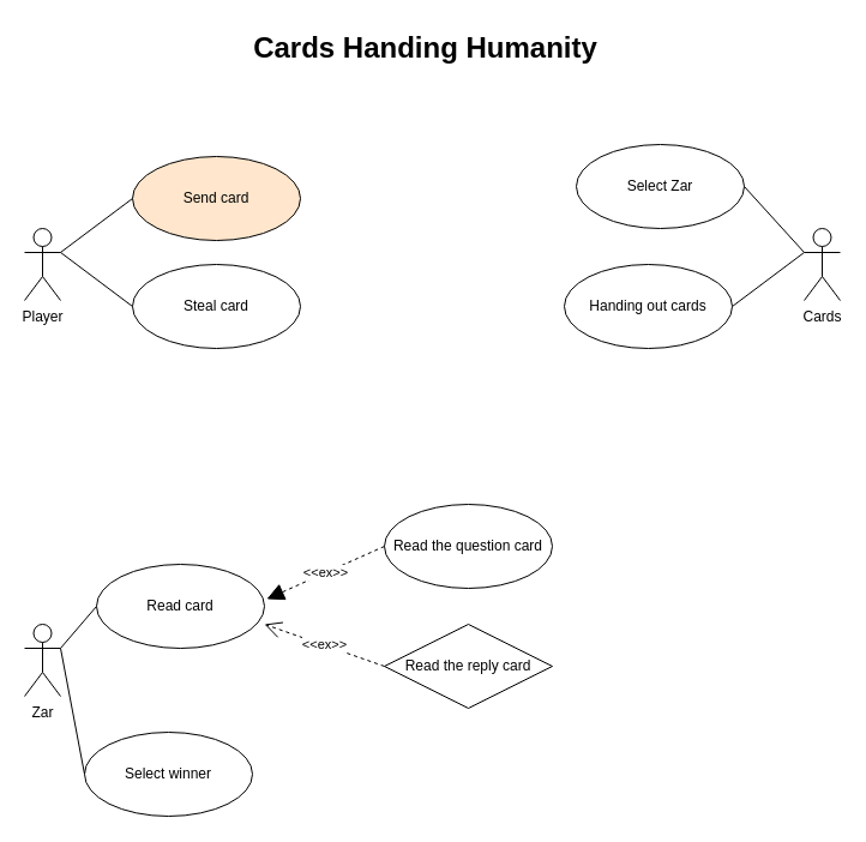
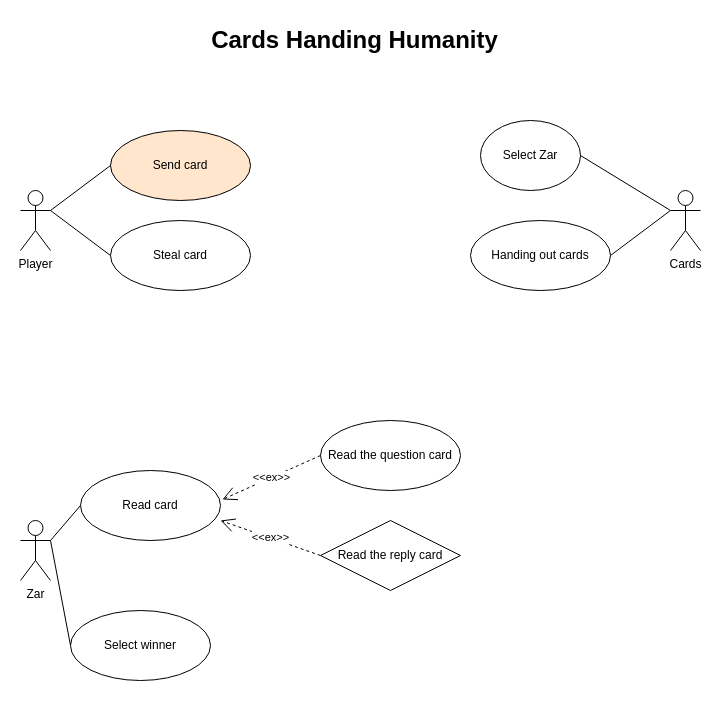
  <mxCell id="0" />
  <mxCell id="1" parent="0" />
  <mxCell id="2" value="&lt;div&gt;Player&lt;/div&gt;" style="shape=umlActor;verticalLabelPosition=bottom;verticalAlign=top;html=1;outlineConnect=0;" vertex="1" parent="1"><mxGeometry x="20" y="190" width="30" height="60" as="geometry" /></mxCell>
  <mxCell id="3" value="Zar" style="shape=umlActor;verticalLabelPosition=bottom;verticalAlign=top;html=1;outlineConnect=0;" vertex="1" parent="1"><mxGeometry x="20" y="520" width="30" height="60" as="geometry" /></mxCell>
  <mxCell id="4" value="&lt;div&gt;Cards&lt;/div&gt;" style="shape=umlActor;verticalLabelPosition=bottom;verticalAlign=top;html=1;outlineConnect=0;" vertex="1" parent="1"><mxGeometry x="670" y="190" width="30" height="60" as="geometry" /></mxCell>
- <mxCell id="5" value="Select Zar" style="ellipse;whiteSpace=wrap;html=1;" vertex="1" parent="1"><mxGeometry x="480" y="120" width="140" height="70" as="geometry" /></mxCell>
+ <mxCell id="5" value="Select Zar" style="ellipse;whiteSpace=wrap;html=1;" vertex="1" parent="1"><mxGeometry x="480" y="120" width="100" height="70" as="geometry" /></mxCell>
  <mxCell id="6" value="&lt;div&gt;Read card&lt;/div&gt;" style="ellipse;whiteSpace=wrap;html=1;" vertex="1" parent="1"><mxGeometry x="80" y="470" width="140" height="70" as="geometry" /></mxCell>
  <mxCell id="7" value="Select winner" style="ellipse;whiteSpace=wrap;html=1;" vertex="1" parent="1"><mxGeometry x="70" y="610" width="140" height="70" as="geometry" /></mxCell>
  <mxCell id="8" value="Read the question card" style="ellipse;whiteSpace=wrap;html=1;" vertex="1" parent="1"><mxGeometry x="320" y="420" width="140" height="70" as="geometry" /></mxCell>
  <mxCell id="9" value="Read the reply card" style="rhombus;whiteSpace=wrap;html=1;" vertex="1" parent="1"><mxGeometry x="320" y="520" width="140" height="70" as="geometry" /></mxCell>
  <mxCell id="10" value="&lt;div&gt;Send card&lt;/div&gt;" style="ellipse;whiteSpace=wrap;html=1;fillColor=#ffe6cc;" vertex="1" parent="1"><mxGeometry x="110" y="130" width="140" height="70" as="geometry" /></mxCell>
  <mxCell id="11" value="Steal card" style="ellipse;whiteSpace=wrap;html=1;" vertex="1" parent="1"><mxGeometry x="110" y="220" width="140" height="70" as="geometry" /></mxCell>
  <mxCell id="12" value="" style="endArrow=none;html=1;rounded=0;exitX=1;exitY=0.333;exitDx=0;exitDy=0;exitPerimeter=0;entryX=0;entryY=0.5;entryDx=0;entryDy=0;" edge="1" parent="1" source="2" target="10"><mxGeometry width="50" height="50" relative="1" as="geometry"><mxPoint x="330" y="390" as="sourcePoint" /><mxPoint x="380" y="340" as="targetPoint" /></mxGeometry></mxCell>
  <mxCell id="13" value="" style="endArrow=none;html=1;rounded=0;exitX=1;exitY=0.333;exitDx=0;exitDy=0;exitPerimeter=0;entryX=0;entryY=0.5;entryDx=0;entryDy=0;" edge="1" parent="1" source="2" target="11"><mxGeometry width="50" height="50" relative="1" as="geometry"><mxPoint x="330" y="390" as="sourcePoint" /><mxPoint x="380" y="340" as="targetPoint" /></mxGeometry></mxCell>
  <mxCell id="14" value="" style="endArrow=none;html=1;rounded=0;entryX=0;entryY=0.333;entryDx=0;entryDy=0;entryPerimeter=0;exitX=1;exitY=0.5;exitDx=0;exitDy=0;" edge="1" parent="1" source="5" target="4"><mxGeometry width="50" height="50" relative="1" as="geometry"><mxPoint x="420" y="390" as="sourcePoint" /><mxPoint x="470" y="340" as="targetPoint" /></mxGeometry></mxCell>
  <mxCell id="15" value="" style="endArrow=none;html=1;rounded=0;exitX=1;exitY=0.333;exitDx=0;exitDy=0;exitPerimeter=0;entryX=0;entryY=0.5;entryDx=0;entryDy=0;" edge="1" parent="1" source="3" target="6"><mxGeometry width="50" height="50" relative="1" as="geometry"><mxPoint x="330" y="480" as="sourcePoint" /><mxPoint x="380" y="430" as="targetPoint" /></mxGeometry></mxCell>
  <mxCell id="16" value="" style="endArrow=none;html=1;rounded=0;exitX=1;exitY=0.333;exitDx=0;exitDy=0;exitPerimeter=0;entryX=0;entryY=0.5;entryDx=0;entryDy=0;" edge="1" parent="1" source="3" target="7"><mxGeometry width="50" height="50" relative="1" as="geometry"><mxPoint x="330" y="480" as="sourcePoint" /><mxPoint x="380" y="430" as="targetPoint" /></mxGeometry></mxCell>
- <mxCell id="17" value="&amp;lt;&amp;lt;ex&amp;gt;&amp;gt;" style="endArrow=block;endSize=12;dashed=1;html=1;rounded=0;exitX=0;exitY=0.5;exitDx=0;exitDy=0;entryX=1.014;entryY=0.414;entryDx=0;entryDy=0;entryPerimeter=0;" edge="1" parent="1" source="8" target="6"><mxGeometry width="160" relative="1" as="geometry"><mxPoint x="270" y="460" as="sourcePoint" /><mxPoint x="430" y="460" as="targetPoint" /></mxGeometry></mxCell>
+ <mxCell id="17" value="&amp;lt;&amp;lt;ex&amp;gt;&amp;gt;" style="endArrow=open;endSize=12;dashed=1;html=1;rounded=0;exitX=0;exitY=0.5;exitDx=0;exitDy=0;entryX=1.014;entryY=0.414;entryDx=0;entryDy=0;entryPerimeter=0;" edge="1" parent="1" source="8" target="6"><mxGeometry width="160" relative="1" as="geometry"><mxPoint x="270" y="460" as="sourcePoint" /><mxPoint x="430" y="460" as="targetPoint" /></mxGeometry></mxCell>
  <mxCell id="18" value="&amp;lt;&amp;lt;ex&amp;gt;&amp;gt;" style="endArrow=open;endSize=12;dashed=1;html=1;rounded=0;exitX=0;exitY=0.5;exitDx=0;exitDy=0;entryX=1.014;entryY=0.414;entryDx=0;entryDy=0;entryPerimeter=0;" edge="1" parent="1" source="9"><mxGeometry width="160" relative="1" as="geometry"><mxPoint x="272" y="596" as="sourcePoint" /><mxPoint x="220" y="520" as="targetPoint" /></mxGeometry></mxCell>
  <mxCell id="19" value="Handing out cards" style="ellipse;whiteSpace=wrap;html=1;" vertex="1" parent="1"><mxGeometry x="470" y="220" width="140" height="70" as="geometry" /></mxCell>
  <mxCell id="20" value="Cards Handing Humanity" style="text;strokeColor=none;fillColor=none;html=1;fontSize=24;fontStyle=1;verticalAlign=middle;align=center;" vertex="1" parent="1"><mxGeometry x="204" y="20" width="300" height="40" as="geometry" /></mxCell>
  <mxCell id="21" value="" style="endArrow=none;html=1;rounded=0;entryX=0;entryY=0.333;entryDx=0;entryDy=0;entryPerimeter=0;exitX=1;exitY=0.5;exitDx=0;exitDy=0;" edge="1" parent="1" source="19" target="4"><mxGeometry width="50" height="50" relative="1" as="geometry"><mxPoint x="630" y="165" as="sourcePoint" /><mxPoint x="680" y="220" as="targetPoint" /></mxGeometry></mxCell>
